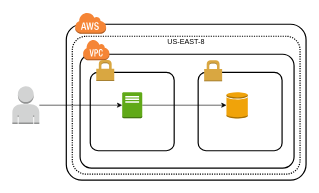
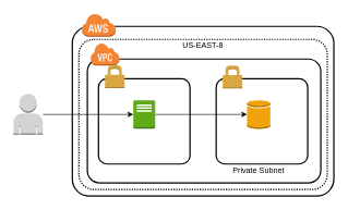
  <mxCell id="0" />
  <mxCell id="1" parent="0" />
  <mxCell id="2" value="" style="rounded=1;arcSize=10;dashed=0;fillColor=none;gradientColor=none;strokeWidth=2;" vertex="1" parent="1"><mxGeometry x="150" y="120.27" width="140" height="130.73" as="geometry" /></mxCell>
  <mxCell id="3" value="" style="rounded=1;arcSize=10;dashed=0;fillColor=none;gradientColor=none;strokeWidth=2;" parent="1" vertex="1"><mxGeometry x="110" y="40" width="400" height="260" as="geometry" /></mxCell>
  <mxCell id="4" value="" style="rounded=1;arcSize=10;dashed=1;fillColor=none;gradientColor=none;dashPattern=1 1;strokeWidth=2;" parent="1" vertex="1"><mxGeometry x="120" y="60" width="380" height="230" as="geometry" /></mxCell>
  <mxCell id="5" value="" style="rounded=1;arcSize=10;dashed=0;fillColor=none;gradientColor=none;strokeWidth=2;" parent="1" vertex="1"><mxGeometry x="133" y="90" width="357" height="190" as="geometry" /></mxCell>
  <mxCell id="6" value="" style="dashed=0;html=1;shape=mxgraph.aws3.cloud;fillColor=#F58536;gradientColor=none;dashed=0;strokeColor=#4797FF;" parent="1" vertex="1"><mxGeometry x="124.39" y="20" width="52" height="36" as="geometry" /></mxCell>
  <mxCell id="7" value="US-EAST-8" style="text;html=1;strokeColor=none;fillColor=none;align=center;verticalAlign=middle;whiteSpace=wrap;rounded=0;" parent="1" vertex="1"><mxGeometry x="270" y="60" width="80" height="20" as="geometry" /></mxCell>
  <mxCell id="8" value="" style="dashed=0;html=1;shape=mxgraph.aws3.virtual_private_cloud;fillColor=#F58536;gradientColor=none;dashed=0;strokeColor=#FEFFF5;" parent="1" vertex="1"><mxGeometry x="137.8" y="65.31" width="44.2" height="34.691" as="geometry" /></mxCell>
  <mxCell id="9" value="" style="rounded=1;arcSize=10;dashed=0;fillColor=none;gradientColor=none;strokeWidth=2;" parent="1" vertex="1"><mxGeometry x="330" y="120.27" width="140" height="130.73" as="geometry" /></mxCell>
  <mxCell id="10" value="" style="dashed=0;html=1;shape=mxgraph.aws3.permissions;fillColor=#D9A741;gradientColor=none;dashed=0;strokeColor=#FEFFF5;" parent="1" vertex="1"><mxGeometry x="340" y="100" width="30" height="35" as="geometry" /></mxCell>
  <mxCell id="11" value="" style="edgeStyle=orthogonalEdgeStyle;rounded=0;orthogonalLoop=1;jettySize=auto;html=1;" edge="1" parent="1" source="12" target="13"><mxGeometry relative="1" as="geometry"><mxPoint x="316.724" y="175.002" as="targetPoint" /></mxGeometry></mxCell>
  <mxCell id="12" value="" style="outlineConnect=0;dashed=0;verticalLabelPosition=bottom;verticalAlign=top;align=center;html=1;shape=mxgraph.aws3.traditional_server;fillColor=#60a917;strokeColor=#2D7600;fontColor=#ffffff;" parent="1" vertex="1"><mxGeometry x="203.276" y="153.4" width="33.447" height="43.204" as="geometry" /></mxCell>
  <mxCell id="13" value="" style="outlineConnect=0;dashed=0;verticalLabelPosition=bottom;verticalAlign=top;align=center;html=1;shape=mxgraph.aws3.generic_database;fillColor=#f0a30a;strokeColor=#BD7000;fontColor=#ffffff;" parent="1" vertex="1"><mxGeometry x="377.2" y="152.887" width="35.605" height="44.233" as="geometry" /></mxCell>
+ <mxCell id="14" value="Private Subnet" style="text;html=1;strokeColor=none;fillColor=none;align=center;verticalAlign=middle;whiteSpace=wrap;rounded=0;" parent="1" vertex="1"><mxGeometry x="350" y="251" width="90" height="20" as="geometry" /></mxCell>
  <mxCell id="15" value="" style="edgeStyle=orthogonalEdgeStyle;rounded=0;orthogonalLoop=1;jettySize=auto;html=1;entryX=0;entryY=0.5;entryDx=0;entryDy=0;entryPerimeter=0;" edge="1" parent="1" source="16" target="12"><mxGeometry relative="1" as="geometry" /></mxCell>
  <mxCell id="16" value="" style="outlineConnect=0;dashed=0;verticalLabelPosition=bottom;verticalAlign=top;align=center;html=1;shape=mxgraph.aws3.user;fillColor=#D2D3D3;gradientColor=none;strokeColor=#FEFFF5;" parent="1" vertex="1"><mxGeometry x="20" y="143.5" width="45" height="63" as="geometry" /></mxCell>
  <mxCell id="17" value="" style="dashed=0;html=1;shape=mxgraph.aws3.permissions;fillColor=#D9A741;gradientColor=none;dashed=0;strokeColor=#FEFFF5;" vertex="1" parent="1"><mxGeometry x="160" y="99.5" width="30" height="35" as="geometry" /></mxCell>
